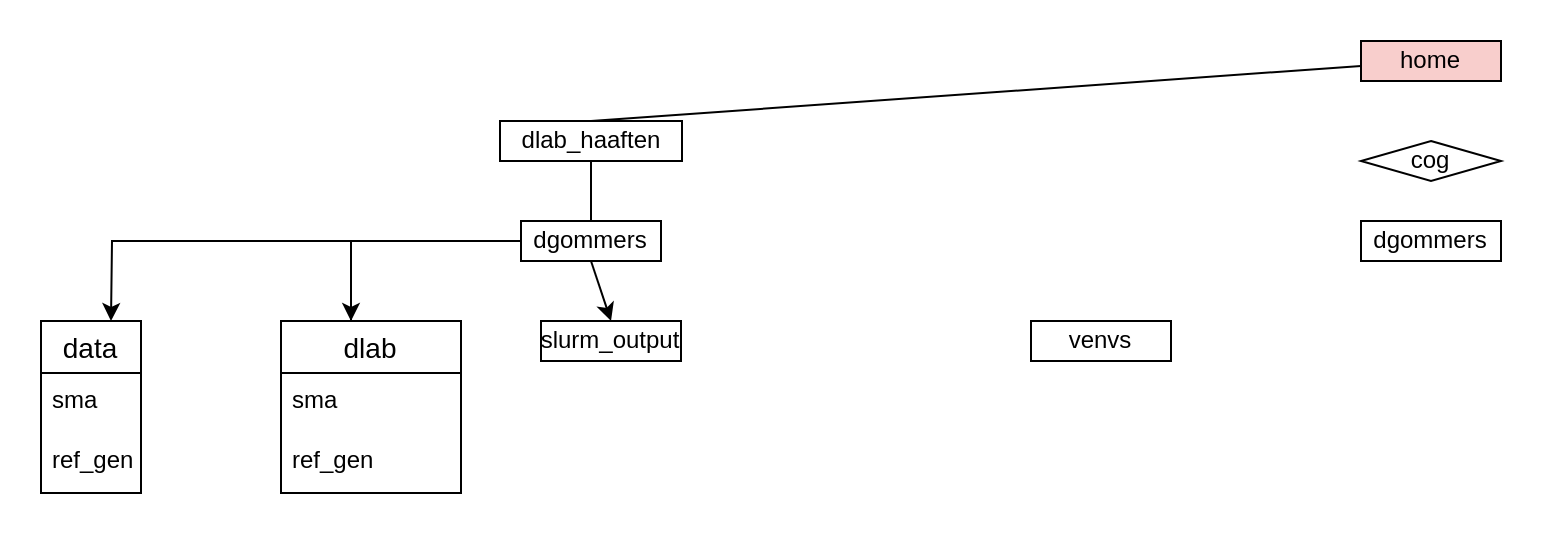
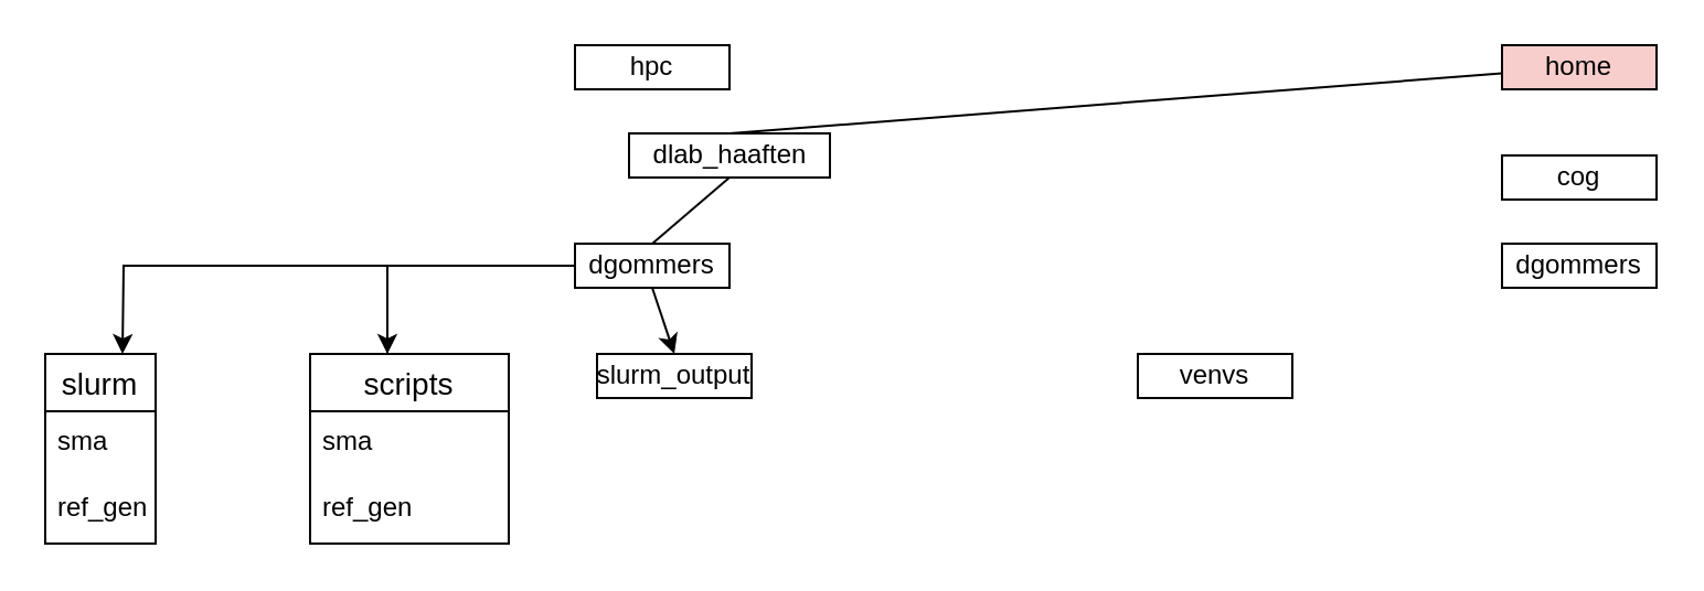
  <mxCell id="0" />
  <mxCell id="1" parent="0" />
- <mxCell id="3" value="dlab_haaften" style="html=1;whiteSpace=wrap;" vertex="1" parent="1"><mxGeometry x="249.5" y="60" width="91" height="20" as="geometry" /></mxCell>
+ <mxCell id="2" value="hpc" style="html=1;whiteSpace=wrap;" vertex="1" parent="1"><mxGeometry x="260" y="20" width="70" height="20" as="geometry" /></mxCell>
+ <mxCell id="3" value="dlab_haaften" style="html=1;whiteSpace=wrap;" vertex="1" parent="1"><mxGeometry x="284.5" y="60" width="91" height="20" as="geometry" /></mxCell>
  <mxCell id="4" style="edgeStyle=orthogonalEdgeStyle;rounded=0;orthogonalLoop=1;jettySize=auto;html=1;exitX=0;exitY=0.5;exitDx=0;exitDy=0;entryX=0.5;entryY=0;entryDx=0;entryDy=0;" edge="1" parent="1" source="5"><mxGeometry relative="1" as="geometry"><mxPoint x="55" y="160" as="targetPoint" /></mxGeometry></mxCell>
  <mxCell id="5" value="dgommers" style="html=1;whiteSpace=wrap;" vertex="1" parent="1"><mxGeometry x="260" y="110" width="70" height="20" as="geometry" /></mxCell>
  <mxCell id="6" value="venvs" style="html=1;whiteSpace=wrap;" vertex="1" parent="1"><mxGeometry x="515" y="160" width="70" height="20" as="geometry" /></mxCell>
  <mxCell id="7" value="slurm_output" style="html=1;whiteSpace=wrap;" vertex="1" parent="1"><mxGeometry x="270" y="160" width="70" height="20" as="geometry" /></mxCell>
  <mxCell id="8" value="home" style="html=1;whiteSpace=wrap;fillColor=#f8cecc;" vertex="1" parent="1"><mxGeometry x="680" y="20" width="70" height="20" as="geometry" /></mxCell>
  <mxCell id="9" value="dgommers" style="html=1;whiteSpace=wrap;" vertex="1" parent="1"><mxGeometry x="680" y="110" width="70" height="20" as="geometry" /></mxCell>
- <mxCell id="10" value="cog" style="rhombus;html=1;whiteSpace=wrap;" vertex="1" parent="1"><mxGeometry x="680" y="70" width="70" height="20" as="geometry" /></mxCell>
+ <mxCell id="10" value="cog" style="html=1;whiteSpace=wrap;" vertex="1" parent="1"><mxGeometry x="680" y="70" width="70" height="20" as="geometry" /></mxCell>
  <mxCell id="11" value="" style="endArrow=none;html=1;rounded=0;exitX=0.5;exitY=0;exitDx=0;exitDy=0;" edge="1" parent="1" source="3" target="8"><mxGeometry width="50" height="50" relative="1" as="geometry"><mxPoint x="160" y="90" as="sourcePoint" /><mxPoint x="210" y="40" as="targetPoint" /></mxGeometry></mxCell>
  <mxCell id="12" value="" style="endArrow=none;html=1;rounded=0;entryX=0.5;entryY=1;entryDx=0;entryDy=0;exitX=0.5;exitY=0;exitDx=0;exitDy=0;" edge="1" parent="1" source="5" target="3"><mxGeometry width="50" height="50" relative="1" as="geometry"><mxPoint x="305" y="70" as="sourcePoint" /><mxPoint x="305" y="50" as="targetPoint" /></mxGeometry></mxCell>
  <mxCell id="13" value="" style="endArrow=none;html=1;rounded=0;exitX=0.5;exitY=0;exitDx=0;exitDy=0;" edge="1" parent="1"><mxGeometry width="50" height="50" relative="1" as="geometry"><mxPoint x="175" y="160" as="sourcePoint" /><mxPoint x="175" y="120" as="targetPoint" /></mxGeometry></mxCell>
  <mxCell id="14" value="" style="endArrow=classic;html=1;rounded=0;entryX=0.5;entryY=0;entryDx=0;entryDy=0;" edge="1" parent="1"><mxGeometry width="50" height="50" relative="1" as="geometry"><mxPoint x="175" y="120" as="sourcePoint" /><mxPoint x="175" y="160" as="targetPoint" /></mxGeometry></mxCell>
  <mxCell id="15" value="" style="endArrow=classic;html=1;rounded=0;entryX=0.5;entryY=0;entryDx=0;entryDy=0;exitX=0.5;exitY=1;exitDx=0;exitDy=0;" edge="1" parent="1" source="5" target="7"><mxGeometry width="50" height="50" relative="1" as="geometry"><mxPoint x="220" y="180" as="sourcePoint" /><mxPoint x="270" y="130" as="targetPoint" /></mxGeometry></mxCell>
- <mxCell id="16" value="data" style="swimlane;fontStyle=0;childLayout=stackLayout;horizontal=1;startSize=26;horizontalStack=0;resizeParent=1;resizeParentMax=0;resizeLast=0;collapsible=1;marginBottom=0;align=center;fontSize=14;" vertex="1" parent="1"><mxGeometry x="20" y="160" width="50" height="86" as="geometry"><mxRectangle x="50.0" y="170" width="70" height="30" as="alternateBounds" /></mxGeometry></mxCell>
+ <mxCell id="16" value="slurm" style="swimlane;fontStyle=0;childLayout=stackLayout;horizontal=1;startSize=26;horizontalStack=0;resizeParent=1;resizeParentMax=0;resizeLast=0;collapsible=1;marginBottom=0;align=center;fontSize=14;" vertex="1" parent="1"><mxGeometry x="20" y="160" width="50" height="86" as="geometry"><mxRectangle x="50.0" y="170" width="70" height="30" as="alternateBounds" /></mxGeometry></mxCell>
  <mxCell id="17" value="sma" style="text;strokeColor=none;fillColor=none;spacingLeft=4;spacingRight=4;overflow=hidden;rotatable=0;points=[[0,0.5],[1,0.5]];portConstraint=eastwest;fontSize=12;whiteSpace=wrap;html=1;" vertex="1" parent="16"><mxGeometry y="26" width="50" height="30" as="geometry" /></mxCell>
  <mxCell id="18" value="ref_gen" style="text;strokeColor=none;fillColor=none;spacingLeft=4;spacingRight=4;overflow=hidden;rotatable=0;points=[[0,0.5],[1,0.5]];portConstraint=eastwest;fontSize=12;whiteSpace=wrap;html=1;" vertex="1" parent="16"><mxGeometry y="56" width="50" height="30" as="geometry" /></mxCell>
  <mxCell id="19" style="edgeStyle=orthogonalEdgeStyle;rounded=0;orthogonalLoop=1;jettySize=auto;html=1;exitX=1;exitY=0.5;exitDx=0;exitDy=0;" edge="1" parent="16" source="18" target="18"><mxGeometry relative="1" as="geometry" /></mxCell>
- <mxCell id="20" value="dlab" style="swimlane;fontStyle=0;childLayout=stackLayout;horizontal=1;startSize=26;horizontalStack=0;resizeParent=1;resizeParentMax=0;resizeLast=0;collapsible=1;marginBottom=0;align=center;fontSize=14;" vertex="1" parent="1"><mxGeometry x="140" y="160" width="90" height="86" as="geometry"><mxRectangle x="170" y="170" width="70" height="30" as="alternateBounds" /></mxGeometry></mxCell>
+ <mxCell id="20" value="scripts" style="swimlane;fontStyle=0;childLayout=stackLayout;horizontal=1;startSize=26;horizontalStack=0;resizeParent=1;resizeParentMax=0;resizeLast=0;collapsible=1;marginBottom=0;align=center;fontSize=14;" vertex="1" parent="1"><mxGeometry x="140" y="160" width="90" height="86" as="geometry"><mxRectangle x="170" y="170" width="70" height="30" as="alternateBounds" /></mxGeometry></mxCell>
  <mxCell id="21" value="sma" style="text;strokeColor=none;fillColor=none;spacingLeft=4;spacingRight=4;overflow=hidden;rotatable=0;points=[[0,0.5],[1,0.5]];portConstraint=eastwest;fontSize=12;whiteSpace=wrap;html=1;" vertex="1" parent="20"><mxGeometry y="26" width="90" height="30" as="geometry" /></mxCell>
  <mxCell id="22" value="ref_gen" style="text;strokeColor=none;fillColor=none;spacingLeft=4;spacingRight=4;overflow=hidden;rotatable=0;points=[[0,0.5],[1,0.5]];portConstraint=eastwest;fontSize=12;whiteSpace=wrap;html=1;" vertex="1" parent="20"><mxGeometry y="56" width="90" height="30" as="geometry" /></mxCell>
  <mxCell id="23" style="edgeStyle=orthogonalEdgeStyle;rounded=0;orthogonalLoop=1;jettySize=auto;html=1;exitX=1;exitY=0.5;exitDx=0;exitDy=0;" edge="1" parent="20" source="22" target="22"><mxGeometry relative="1" as="geometry" /></mxCell>
